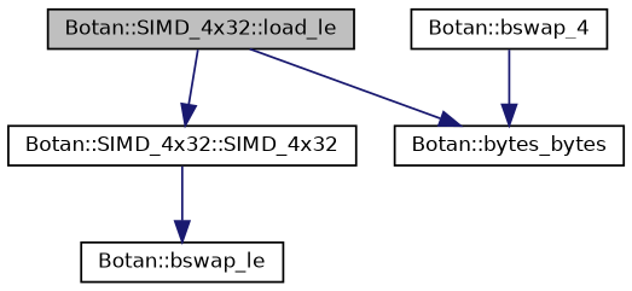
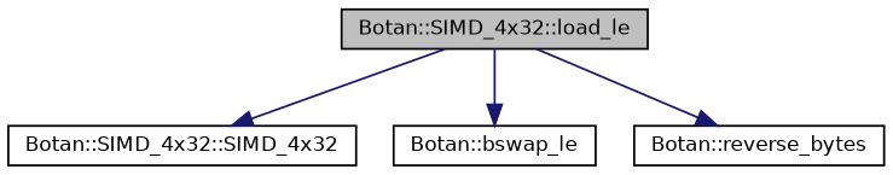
  digraph {
    rankdir=TB
    node [color=black fillcolor=white fontname=Helvetica fontsize=10 shape=record style=filled]
    edge [color=midnightblue fontname=Helvetica fontsize=10 labelfontname=Helvetica labelfontsize=10 style=solid]
    n1 [fillcolor=grey75 fontcolor=black height=0.2 label="Botan::SIMD_4x32::load_le" width=0.4]
    n2 [height=0.2 label="Botan::SIMD_4x32::SIMD_4x32" width=0.4]
    n3 [height=0.2 label="Botan::bswap_le" width=0.4]
-   n4 [height=0.2 label="Botan::bytes_bytes" width=0.4]
-   n5 [height=0.2 label="Botan::bswap_4" width=0.4]
+   n4 [height=0.2 label="Botan::reverse_bytes" width=0.4]
    n1 -> n2
-   n2 -> n3
+   n1 -> n3
    n1 -> n4
-   n5 -> n4
  }
